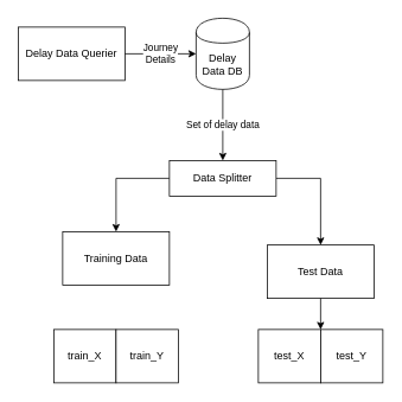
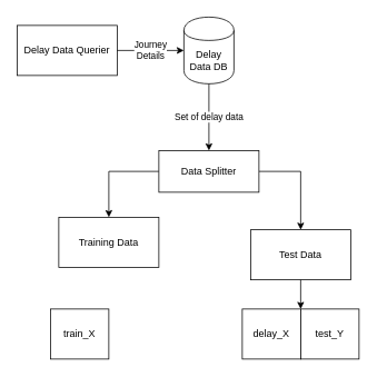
  <mxCell id="0" />
  <mxCell id="1" parent="0" />
  <mxCell id="2" value="Delay Data Querier" style="rounded=0;whiteSpace=wrap;html=1;" parent="1" vertex="1"><mxGeometry x="20" y="30" width="120" height="60" as="geometry" /></mxCell>
  <mxCell id="3" value="Delay Data DB" style="shape=cylinder;whiteSpace=wrap;html=1;boundedLbl=1;backgroundOutline=1;" parent="1" vertex="1"><mxGeometry x="220" y="20" width="60" height="80" as="geometry" /></mxCell>
  <mxCell id="4" style="edgeStyle=orthogonalEdgeStyle;rounded=0;orthogonalLoop=1;jettySize=auto;html=1;exitX=1;exitY=0.5;exitDx=0;exitDy=0;entryX=0.5;entryY=0;entryDx=0;entryDy=0;" parent="1" source="6" target="10" edge="1"><mxGeometry relative="1" as="geometry"><mxPoint x="390" y="205" as="targetPoint" /></mxGeometry></mxCell>
  <mxCell id="5" style="edgeStyle=orthogonalEdgeStyle;rounded=0;orthogonalLoop=1;jettySize=auto;html=1;exitX=0;exitY=0.5;exitDx=0;exitDy=0;entryX=0.5;entryY=0;entryDx=0;entryDy=0;" parent="1" source="6" target="9" edge="1"><mxGeometry relative="1" as="geometry"><mxPoint x="110" y="205" as="targetPoint" /></mxGeometry></mxCell>
- <mxCell id="6" value="Data Splitter" style="rounded=0;whiteSpace=wrap;html=1;" parent="1" vertex="1"><mxGeometry x="190" y="180" width="120" height="40" as="geometry" /></mxCell>
+ <mxCell id="6" value="Data Splitter" style="rounded=0;whiteSpace=wrap;html=1;" parent="1" vertex="1"><mxGeometry x="190" y="180" width="120" height="50" as="geometry" /></mxCell>
  <mxCell id="7" value="Set of delay data" style="endArrow=classic;html=1;exitX=0.5;exitY=1;exitDx=0;exitDy=0;entryX=0.5;entryY=0;entryDx=0;entryDy=0;" parent="1" source="3" target="6" edge="1"><mxGeometry width="50" height="50" relative="1" as="geometry"><mxPoint x="90" y="210" as="sourcePoint" /><mxPoint x="140" y="160" as="targetPoint" /></mxGeometry></mxCell>
  <mxCell id="8" value="Journey&lt;br&gt;Details" style="endArrow=classic;html=1;exitX=1;exitY=0.5;exitDx=0;exitDy=0;entryX=0;entryY=0.5;entryDx=0;entryDy=0;" parent="1" source="2" target="3" edge="1"><mxGeometry width="50" height="50" relative="1" as="geometry"><mxPoint x="70" y="240" as="sourcePoint" /><mxPoint x="120" y="190" as="targetPoint" /></mxGeometry></mxCell>
  <mxCell id="9" value="Training Data" style="rounded=0;whiteSpace=wrap;html=1;" parent="1" vertex="1"><mxGeometry x="70" y="260" width="120" height="60" as="geometry" /></mxCell>
  <mxCell id="10" value="Test Data" style="rounded=0;whiteSpace=wrap;html=1;" parent="1" vertex="1"><mxGeometry x="300" y="275" width="120" height="60" as="geometry" /></mxCell>
  <mxCell id="11" value="train_X" style="rounded=0;whiteSpace=wrap;html=1;" parent="1" vertex="1"><mxGeometry x="60" y="370" width="70" height="60" as="geometry" /></mxCell>
- <mxCell id="12" value="train_Y" style="rounded=0;whiteSpace=wrap;html=1;" parent="1" vertex="1"><mxGeometry x="130" y="370" width="70" height="60" as="geometry" /></mxCell>
- <mxCell id="13" value="test_X" style="rounded=0;whiteSpace=wrap;html=1;" parent="1" vertex="1"><mxGeometry x="290" y="370" width="70" height="60" as="geometry" /></mxCell>
+ <mxCell id="13" value="delay_X" style="rounded=0;whiteSpace=wrap;html=1;" parent="1" vertex="1"><mxGeometry x="290" y="370" width="70" height="60" as="geometry" /></mxCell>
  <mxCell id="14" value="test_Y" style="rounded=0;whiteSpace=wrap;html=1;" parent="1" vertex="1"><mxGeometry x="360" y="370" width="70" height="60" as="geometry" /></mxCell>
  <mxCell id="15" value="" style="endArrow=classic;html=1;exitX=0.5;exitY=1;exitDx=0;exitDy=0;entryX=0;entryY=0;entryDx=0;entryDy=0;" parent="1" source="10" target="14" edge="1"><mxGeometry width="50" height="50" relative="1" as="geometry"><mxPoint x="510" y="370" as="sourcePoint" /><mxPoint x="560" y="320" as="targetPoint" /></mxGeometry></mxCell>
